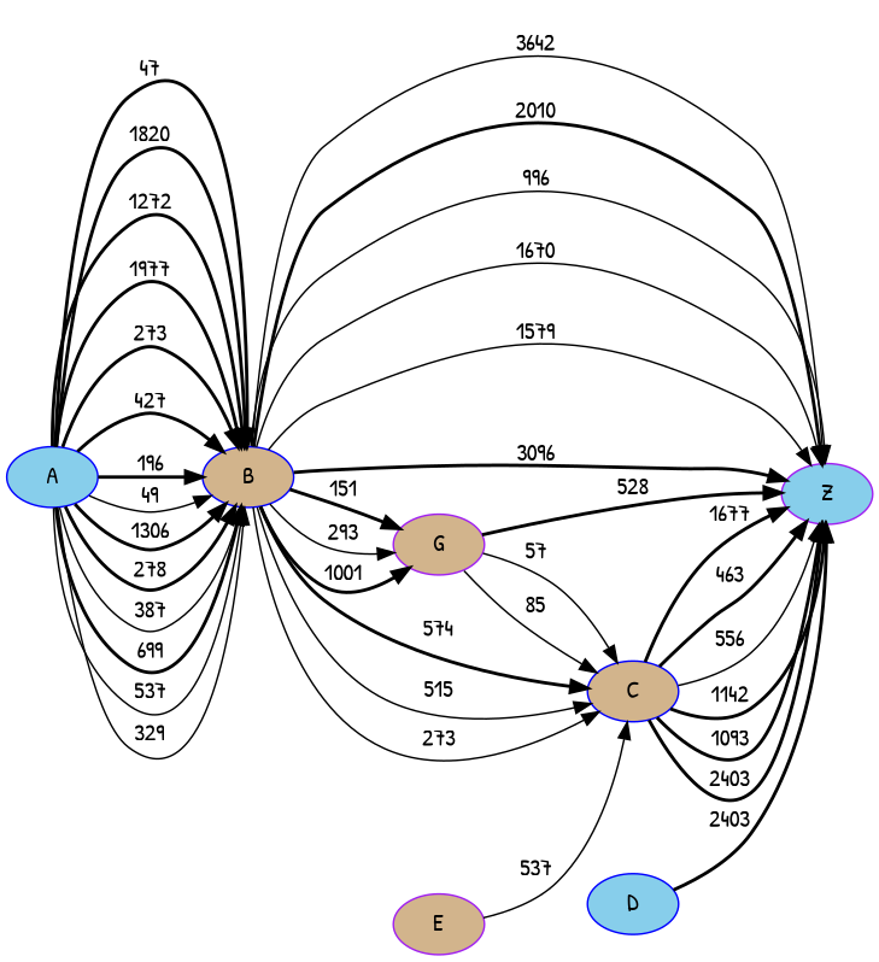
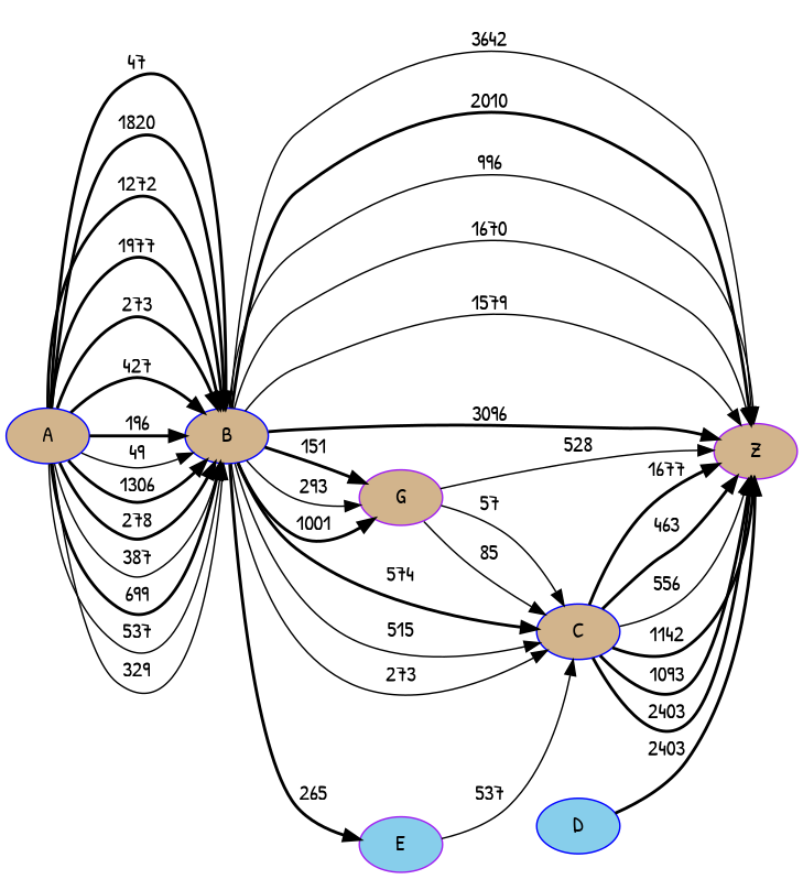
  digraph {
    fontname="Patrick Hand"
    rankdir=LR
    node [color=blue fillcolor=tan fontname="Patrick Hand" style=filled]
    edge [fontname="Patrick Hand" style=bold]
-   A [fillcolor=skyblue]
+   A
    B
    G [color=purple]
    C
-   Z [color=purple fillcolor=skyblue]
-   E [color=purple]
+   Z [color=purple]
+   E [color=purple fillcolor=skyblue]
    D [fillcolor=skyblue]
    A -> B [label=47]
    A -> B [label=1820]
    A -> B [label=1272]
    A -> B [label=1977]
    A -> B [label=273]
    A -> B [label=427]
    A -> B [label=196]
    A -> B [label=49 style=solid]
    A -> B [label=1306]
    A -> B [label=278]
    A -> B [label=387 style=solid]
    A -> B [label=699]
    A -> B [label=537 style=solid]
    A -> B [label=329 style=solid]
    B -> G [label=151]
    B -> G [label=293 style=solid]
    B -> G [label=1001]
    B -> C [label=574]
    B -> C [label=515 style=solid]
    B -> C [label=273 style=solid]
    B -> Z [label=3642 style=solid]
    B -> Z [label=2010]
    B -> Z [label=996 style=solid]
    B -> Z [label=1670 style=solid]
    B -> Z [label=1579 style=solid]
    B -> Z [label=3096]
+   B -> E [label=265]
    G -> C [label=57 style=solid]
    G -> C [label=85 style=solid]
-   G -> Z [label=528]
+   G -> Z [label=528 style=solid]
    C -> Z [label=1677]
    C -> Z [label=463]
    C -> Z [label=556 style=solid]
    C -> Z [label=1142]
    C -> Z [label=1093]
    C -> Z [label=2403]
    E -> C [label=537 style=solid]
    D -> Z [label=2403]
  }
